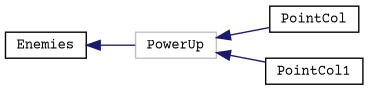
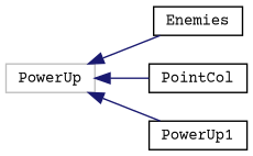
  digraph {
    fontname="Courier Prime"
    rankdir=LR
    node [color=black fillcolor=white fontname="Courier Prime" fontsize=10 shape=record style=filled]
    edge [color=midnightblue dir=back fontname="Courier Prime" fontsize=10 labelfontname=Helvetica labelfontsize=10 style=solid]
    n1 [color=grey75 height=0.2 label=PowerUp width=0.4]
    n2 [height=0.2 label=Enemies width=0.4]
    n3 [height=0.2 label=PointCol width=0.4]
-   n4 [height=0.2 label=PointCol1 width=0.4]
-   n2 -> n1
+   n4 [height=0.2 label=PowerUp1 width=0.4]
+   n1 -> n2
    n1 -> n3
    n1 -> n4
  }
